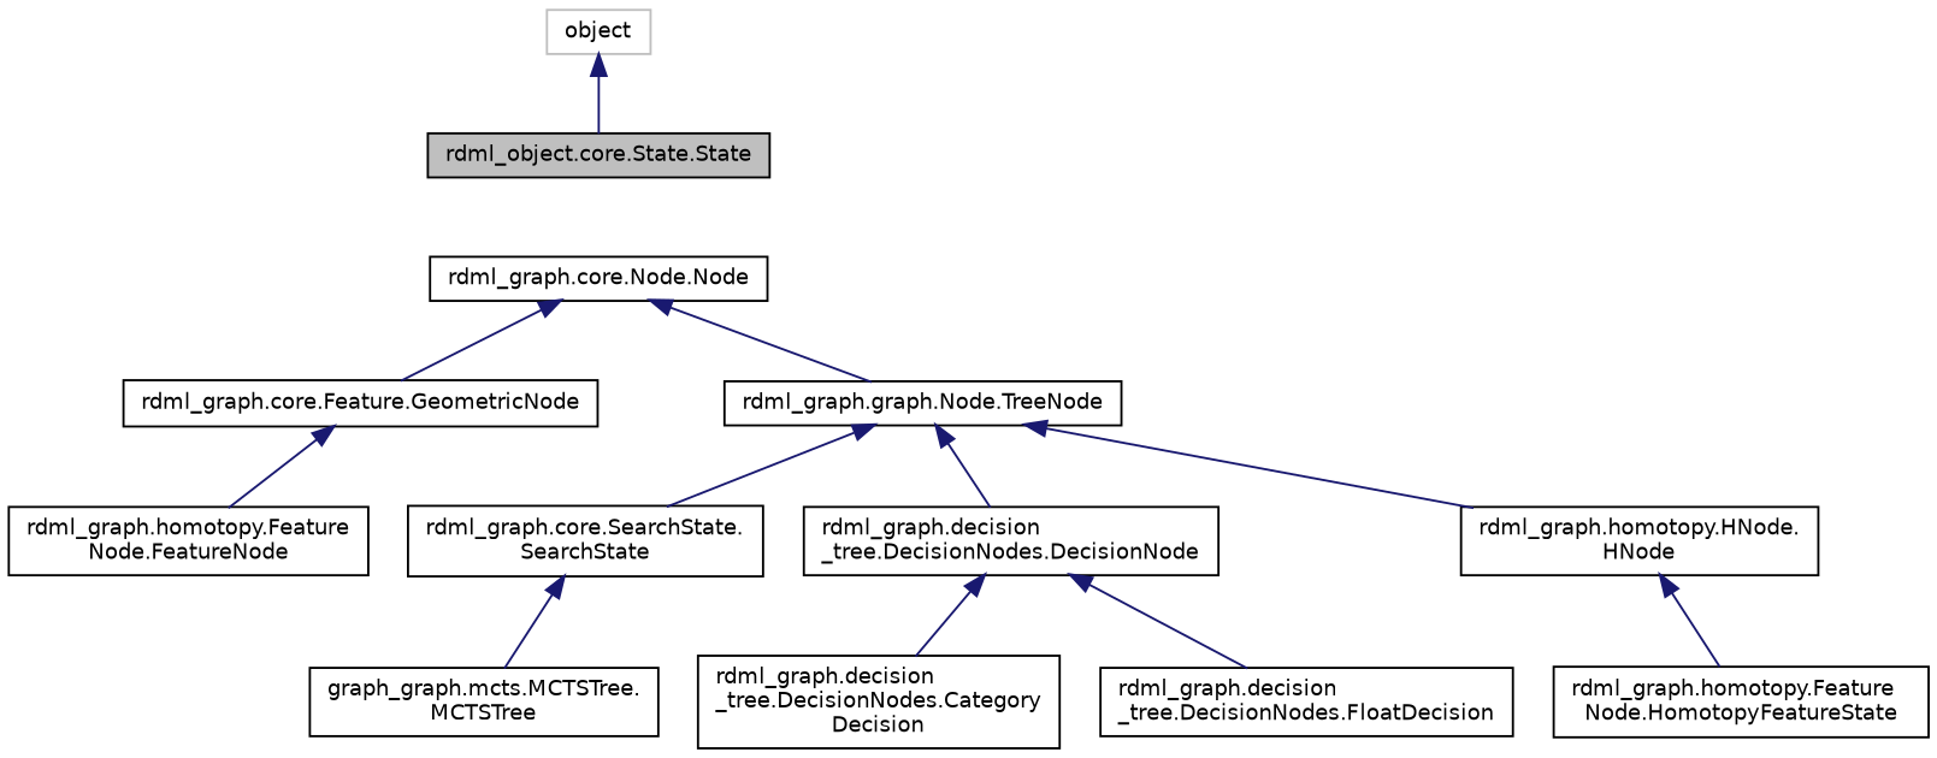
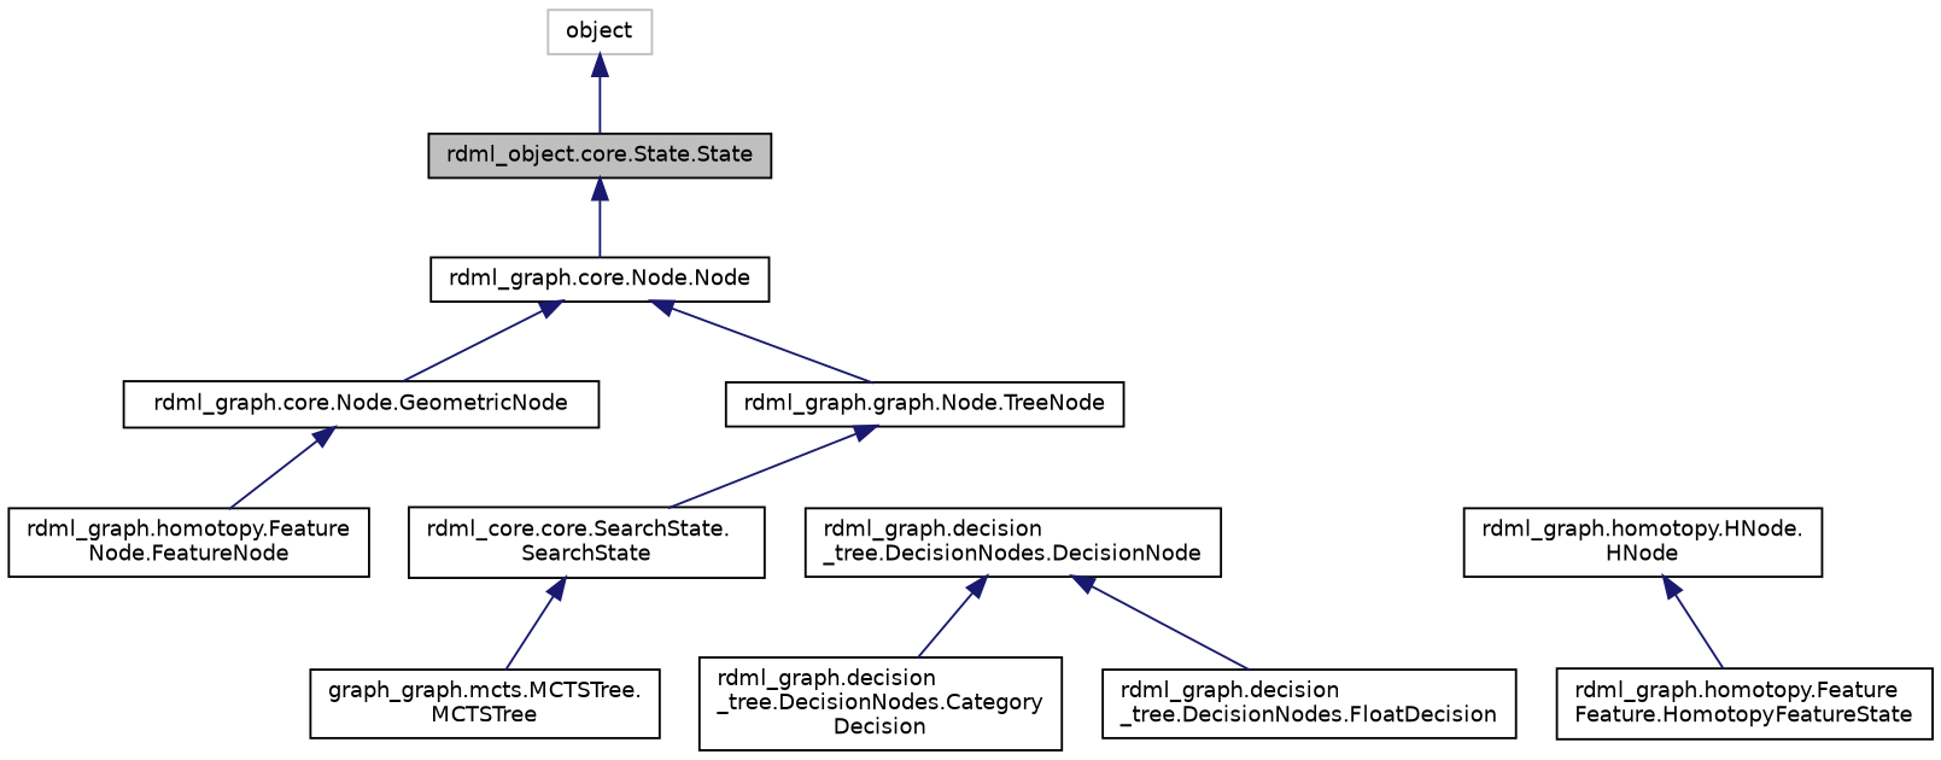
  digraph {
    rankdir=TB
    node [color=black fillcolor=white fontname=Helvetica fontsize=10 shape=record style=filled]
    edge [color=midnightblue dir=back fontname=Helvetica fontsize=10 labelfontname=Helvetica labelfontsize=10 style=solid]
    n1 [fillcolor=grey75 fontcolor=black height=0.2 label="rdml_object.core.State.State" width=0.4]
    n2 [height=0.2 label="rdml_graph.core.Node.Node" width=0.4]
-   n3 [height=0.2 label="rdml_graph.core.Feature.GeometricNode" width=0.4]
+   n3 [height=0.2 label="rdml_graph.core.Node.GeometricNode" width=0.4]
    n4 [height=0.2 label="rdml_graph.graph.Node.TreeNode" width=0.4]
    n5 [color=grey75 height=0.2 label=object width=0.4]
    n6 [height=0.2 label="rdml_graph.homotopy.Feature\lNode.FeatureNode" width=0.4]
-   n7 [height=0.2 label="rdml_graph.core.SearchState.\lSearchState" width=0.4]
+   n7 [height=0.2 label="rdml_core.core.SearchState.\lSearchState" width=0.4]
    n8 [height=0.2 label="rdml_graph.decision\l_tree.DecisionNodes.DecisionNode" width=0.4]
    n9 [height=0.2 label="rdml_graph.homotopy.HNode.\lHNode" width=0.4]
    n10 [height=0.2 label="graph_graph.mcts.MCTSTree.\lMCTSTree" width=0.4]
    n11 [height=0.2 label="rdml_graph.decision\l_tree.DecisionNodes.Category\lDecision" width=0.4]
    n12 [height=0.2 label="rdml_graph.decision\l_tree.DecisionNodes.FloatDecision" width=0.4]
-   n13 [height=0.2 label="rdml_graph.homotopy.Feature\lNode.HomotopyFeatureState" width=0.4]
+   n13 [height=0.2 label="rdml_graph.homotopy.Feature\lFeature.HomotopyFeatureState" width=0.4]
+   n1 -> n2
    n2 -> n3
    n2 -> n4
    n3 -> n6
    n4 -> n7
-   n4 -> n8
-   n4 -> n9
    n5 -> n1
    n7 -> n10
    n8 -> n11
    n8 -> n12
    n9 -> n13
  }
